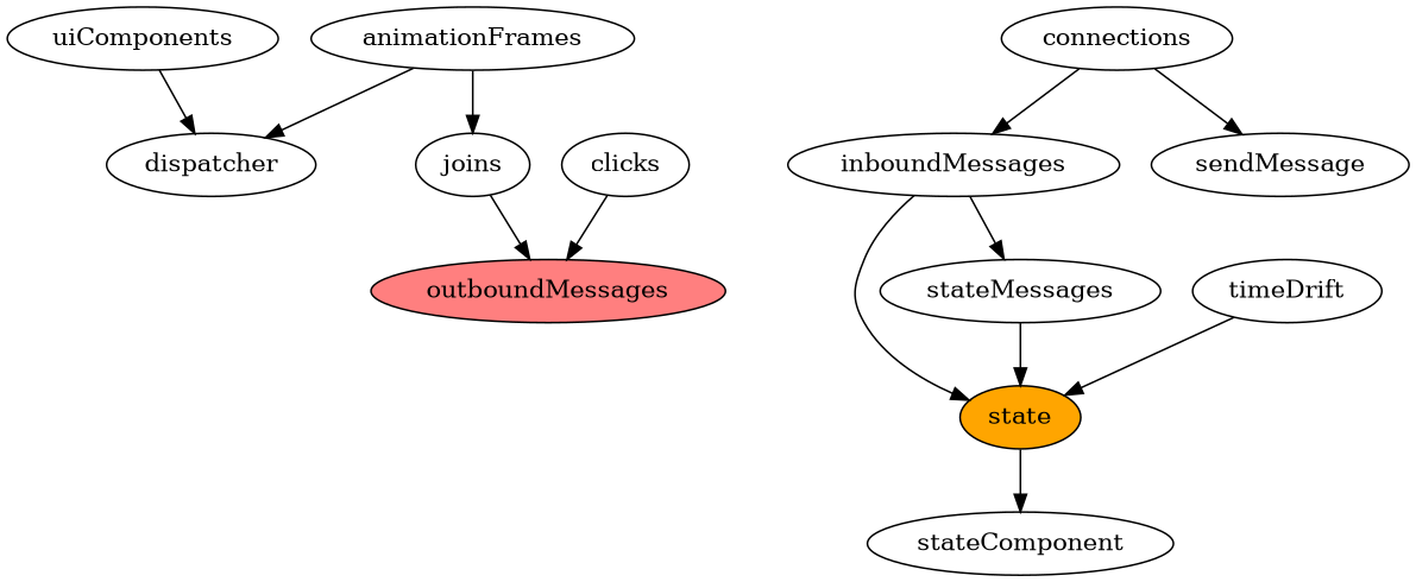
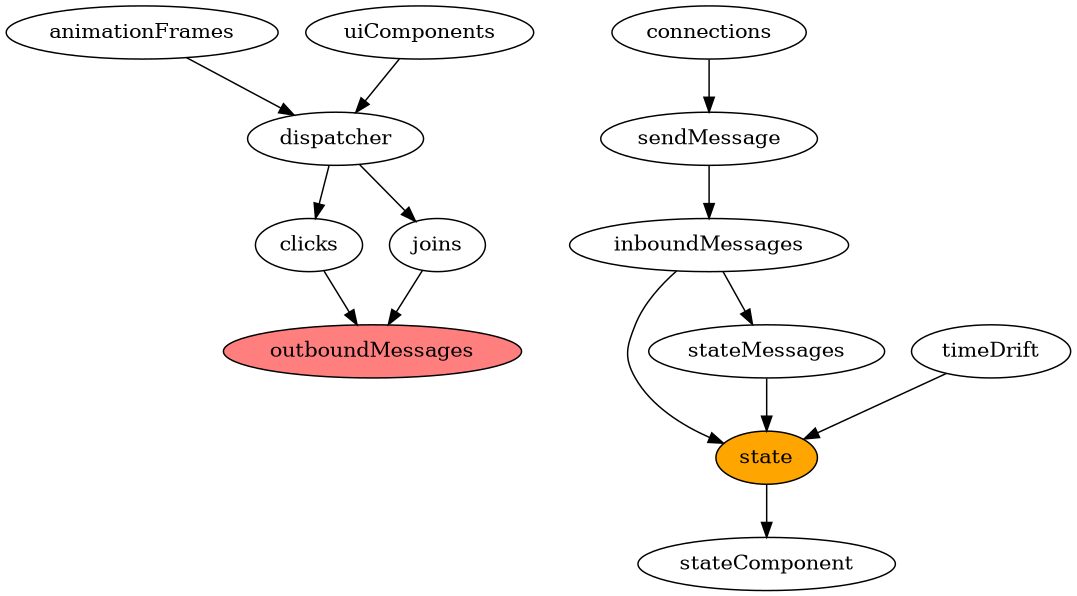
  digraph {
    animationFrames
    dispatcher
    state [fillcolor=orange style=filled]
    stateComponent
    uiComponents
    clicks
    joins
    outboundMessages [fillcolor="#ff7f7f" style=filled]
    inboundMessages
    stateMessages
    timeDrift
    connections
    sendMessage
    animationFrames -> dispatcher
-   animationFrames -> joins
+   dispatcher -> clicks
+   dispatcher -> joins
    state -> stateComponent
    uiComponents -> dispatcher
    clicks -> outboundMessages
    joins -> outboundMessages
    inboundMessages -> state
    inboundMessages -> stateMessages
    stateMessages -> state
    timeDrift -> state
-   connections -> inboundMessages
+   sendMessage -> inboundMessages
    connections -> sendMessage
  }
